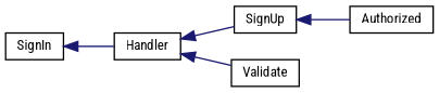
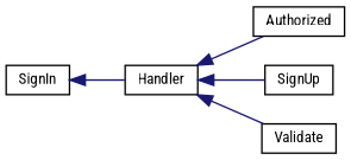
  digraph {
    fontname="Roboto Condensed"
    rankdir=LR
    node [color=black fillcolor=white fontname="Roboto Condensed" fontsize=10 shape=record style=filled]
    edge [color=midnightblue dir=back fontname="Roboto Condensed" fontsize=10 labelfontname=Helvetica labelfontsize=10 style=solid]
    n1 [height=0.2 label=Handler width=0.4]
    n2 [height=0.2 label=Authorized width=0.4]
    n3 [height=0.2 label=SignUp width=0.4]
    n4 [height=0.2 label=Validate width=0.4]
    n5 [height=0.2 label=SignIn width=0.4]
-   n3 -> n2
+   n1 -> n2
    n1 -> n3
    n1 -> n4
    n5 -> n1
  }
